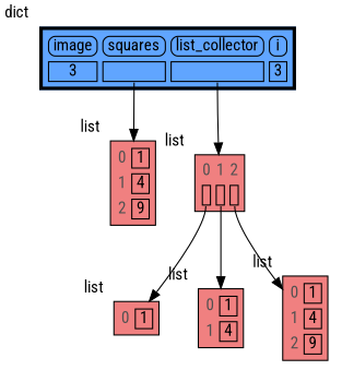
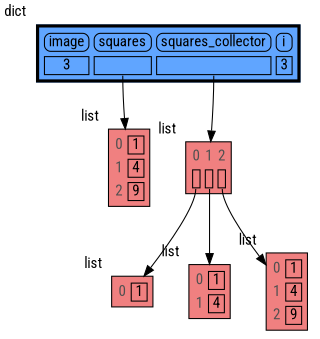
  digraph {
    fontname="Roboto Condensed"
    node [shape=plaintext xlabel=list fontname="Roboto Condensed"]
    edge [style=solid fontname="Roboto Condensed" headport=table]
    n1 [label=< <TABLE BORDER="1" CELLBORDER="1" CELLSPACING="5" CELLPADDING="0" BGCOLOR="lightcoral" PORT="table">     <TR><TD BORDER="0"><font color="#505050">0</font></TD><TD BORDER="1"> 1 </TD></TR>     <TR><TD BORDER="0"><font color="#505050">1</font></TD><TD BORDER="1"> 4 </TD></TR>     <TR><TD BORDER="0"><font color="#505050">2</font></TD><TD BORDER="1"> 9 </TD></TR> </TABLE> >]
    n2 [label=< <TABLE BORDER="1" CELLBORDER="1" CELLSPACING="5" CELLPADDING="0" BGCOLOR="lightcoral" PORT="table">     <TR><TD BORDER="0"><font color="#505050">0</font></TD><TD BORDER="0"><font color="#505050">1</font></TD><TD BORDER="0"><font color="#505050">2</font></TD></TR>     <TR><TD BORDER="1" PORT="ref0"> </TD><TD BORDER="1" PORT="ref1"> </TD><TD BORDER="1" PORT="ref2"> </TD></TR> </TABLE> >]
    n3 [label=< <TABLE BORDER="1" CELLBORDER="1" CELLSPACING="5" CELLPADDING="0" BGCOLOR="lightcoral" PORT="table">     <TR><TD BORDER="0"><font color="#505050">0</font></TD><TD BORDER="1"> 1 </TD></TR> </TABLE> >]
    n4 [label=< <TABLE BORDER="1" CELLBORDER="1" CELLSPACING="5" CELLPADDING="0" BGCOLOR="lightcoral" PORT="table">     <TR><TD BORDER="0"><font color="#505050">0</font></TD><TD BORDER="1"> 1 </TD></TR>     <TR><TD BORDER="0"><font color="#505050">1</font></TD><TD BORDER="1"> 4 </TD></TR> </TABLE> >]
    n5 [label=< <TABLE BORDER="1" CELLBORDER="1" CELLSPACING="5" CELLPADDING="0" BGCOLOR="lightcoral" PORT="table">     <TR><TD BORDER="0"><font color="#505050">0</font></TD><TD BORDER="1"> 1 </TD></TR>     <TR><TD BORDER="0"><font color="#505050">1</font></TD><TD BORDER="1"> 4 </TD></TR>     <TR><TD BORDER="0"><font color="#505050">2</font></TD><TD BORDER="1"> 9 </TD></TR> </TABLE> >]
-   n6 [label=< <TABLE BORDER="3" CELLBORDER="1" CELLSPACING="5" CELLPADDING="0" BGCOLOR="#60a5ff" PORT="table">     <TR><TD BORDER="1" STYLE="ROUNDED"> image </TD><TD BORDER="1" STYLE="ROUNDED"> squares </TD><TD BORDER="1" STYLE="ROUNDED"> list_collector </TD><TD BORDER="1" STYLE="ROUNDED"> i </TD></TR>     <TR><TD BORDER="1"> 3 </TD><TD BORDER="1" PORT="ref0"> </TD><TD BORDER="1" PORT="ref1"> </TD><TD BORDER="1"> 3 </TD></TR> </TABLE> > xlabel=dict]
+   n6 [label=< <TABLE BORDER="3" CELLBORDER="1" CELLSPACING="5" CELLPADDING="0" BGCOLOR="#60a5ff" PORT="table">     <TR><TD BORDER="1" STYLE="ROUNDED"> image </TD><TD BORDER="1" STYLE="ROUNDED"> squares </TD><TD BORDER="1" STYLE="ROUNDED"> squares_collector </TD><TD BORDER="1" STYLE="ROUNDED"> i </TD></TR>     <TR><TD BORDER="1"> 3 </TD><TD BORDER="1" PORT="ref0"> </TD><TD BORDER="1" PORT="ref1"> </TD><TD BORDER="1"> 3 </TD></TR> </TABLE> > xlabel=dict]
    subgraph sub_1 {
      rank=same
      n1
      n2
    }
    subgraph sub_2 {
      rank=same
      n3
      n4
      n5
    }
    n1 -> n2 [style=invis weight=10 headport=""]
    n2 -> n3 [tailport=ref0]
    n2 -> n4 [tailport=ref1]
    n2 -> n5 [tailport=ref2]
    n3 -> n4 [style=invis weight=10 headport=""]
    n4 -> n5 [style=invis weight=10 headport=""]
    n6 -> n1 [tailport=ref0]
    n6 -> n2 [tailport=ref1]
  }
